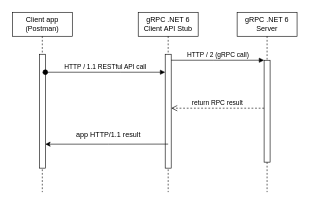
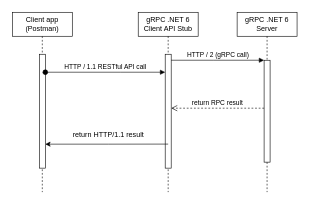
  <mxCell id="0" />
  <mxCell id="1" parent="0" />
  <mxCell id="2" value="gRPC .NET 6 Client API Stub" style="shape=umlLifeline;perimeter=lifelinePerimeter;whiteSpace=wrap;html=1;container=0;dropTarget=0;collapsible=0;recursiveResize=0;outlineConnect=0;portConstraint=eastwest;newEdgeStyle={&quot;edgeStyle&quot;:&quot;elbowEdgeStyle&quot;,&quot;elbow&quot;:&quot;vertical&quot;,&quot;curved&quot;:0,&quot;rounded&quot;:0};" parent="1" vertex="1"><mxGeometry x="230" y="20" width="100" height="300" as="geometry" /></mxCell>
  <mxCell id="3" value="" style="html=1;points=[];perimeter=orthogonalPerimeter;outlineConnect=0;targetShapes=umlLifeline;portConstraint=eastwest;newEdgeStyle={&quot;edgeStyle&quot;:&quot;elbowEdgeStyle&quot;,&quot;elbow&quot;:&quot;vertical&quot;,&quot;curved&quot;:0,&quot;rounded&quot;:0};" parent="2" vertex="1"><mxGeometry x="45" y="70" width="10" height="190" as="geometry" /></mxCell>
  <mxCell id="4" value="gRPC .NET 6 Server" style="shape=umlLifeline;perimeter=lifelinePerimeter;whiteSpace=wrap;html=1;container=0;dropTarget=0;collapsible=0;recursiveResize=0;outlineConnect=0;portConstraint=eastwest;newEdgeStyle={&quot;edgeStyle&quot;:&quot;elbowEdgeStyle&quot;,&quot;elbow&quot;:&quot;vertical&quot;,&quot;curved&quot;:0,&quot;rounded&quot;:0};" parent="1" vertex="1"><mxGeometry x="395" y="20" width="100" height="300" as="geometry" /></mxCell>
  <mxCell id="5" value="" style="html=1;points=[];perimeter=orthogonalPerimeter;outlineConnect=0;targetShapes=umlLifeline;portConstraint=eastwest;newEdgeStyle={&quot;edgeStyle&quot;:&quot;elbowEdgeStyle&quot;,&quot;elbow&quot;:&quot;vertical&quot;,&quot;curved&quot;:0,&quot;rounded&quot;:0};" parent="4" vertex="1"><mxGeometry x="45" y="80" width="10" height="170" as="geometry" /></mxCell>
  <mxCell id="6" value="HTTP / 2 (gRPC call)" style="html=1;verticalAlign=bottom;endArrow=block;edgeStyle=elbowEdgeStyle;elbow=vertical;curved=0;rounded=0;" parent="1" source="3" target="5" edge="1"><mxGeometry relative="1" as="geometry"><mxPoint x="370" y="110" as="sourcePoint" /><Array as="points"><mxPoint x="355" y="100" /></Array></mxGeometry></mxCell>
  <mxCell id="7" value="return RPC result" style="html=1;verticalAlign=bottom;endArrow=open;dashed=1;endSize=8;edgeStyle=elbowEdgeStyle;elbow=vertical;curved=0;rounded=0;" parent="1" source="5" target="3" edge="1"><mxGeometry relative="1" as="geometry"><mxPoint x="370" y="185" as="targetPoint" /><Array as="points"><mxPoint x="320" y="180" /><mxPoint x="365" y="260" /></Array></mxGeometry></mxCell>
  <mxCell id="8" value="Client app (Postman)" style="shape=umlLifeline;perimeter=lifelinePerimeter;whiteSpace=wrap;html=1;container=0;dropTarget=0;collapsible=0;recursiveResize=0;outlineConnect=0;portConstraint=eastwest;newEdgeStyle={&quot;edgeStyle&quot;:&quot;elbowEdgeStyle&quot;,&quot;elbow&quot;:&quot;vertical&quot;,&quot;curved&quot;:0,&quot;rounded&quot;:0};" vertex="1" parent="1"><mxGeometry x="20" y="20" width="100" height="300" as="geometry" /></mxCell>
  <mxCell id="9" value="" style="html=1;points=[];perimeter=orthogonalPerimeter;outlineConnect=0;targetShapes=umlLifeline;portConstraint=eastwest;newEdgeStyle={&quot;edgeStyle&quot;:&quot;elbowEdgeStyle&quot;,&quot;elbow&quot;:&quot;vertical&quot;,&quot;curved&quot;:0,&quot;rounded&quot;:0};" vertex="1" parent="8"><mxGeometry x="45" y="70" width="10" height="190" as="geometry" /></mxCell>
  <mxCell id="10" value="HTTP / 1.1 RESTful API call" style="html=1;verticalAlign=bottom;startArrow=oval;endArrow=block;startSize=8;edgeStyle=elbowEdgeStyle;elbow=vertical;curved=0;rounded=0;" parent="1" target="3" edge="1" source="9"><mxGeometry relative="1" as="geometry"><mxPoint x="215" y="90" as="sourcePoint" /><Array as="points"><mxPoint x="200" y="120" /></Array></mxGeometry></mxCell>
  <mxCell id="11" value="" style="endArrow=classic;html=1;rounded=0;exitX=0.5;exitY=0.789;exitDx=0;exitDy=0;exitPerimeter=0;" edge="1" parent="1" source="3" target="9"><mxGeometry width="50" height="50" relative="1" as="geometry"><mxPoint x="270" y="240" as="sourcePoint" /><mxPoint x="390" y="220" as="targetPoint" /><Array as="points"><mxPoint x="180" y="240" /></Array></mxGeometry></mxCell>
- <mxCell id="12" value="app HTTP/1.1 result" style="text;html=1;align=center;verticalAlign=middle;resizable=0;points=[];autosize=1;strokeColor=none;fillColor=none;" vertex="1" parent="1"><mxGeometry x="110" y="210" width="140" height="30" as="geometry" /></mxCell>
+ <mxCell id="12" value="return HTTP/1.1 result" style="text;html=1;align=center;verticalAlign=middle;resizable=0;points=[];autosize=1;strokeColor=none;fillColor=none;" vertex="1" parent="1"><mxGeometry x="110" y="210" width="140" height="30" as="geometry" /></mxCell>
